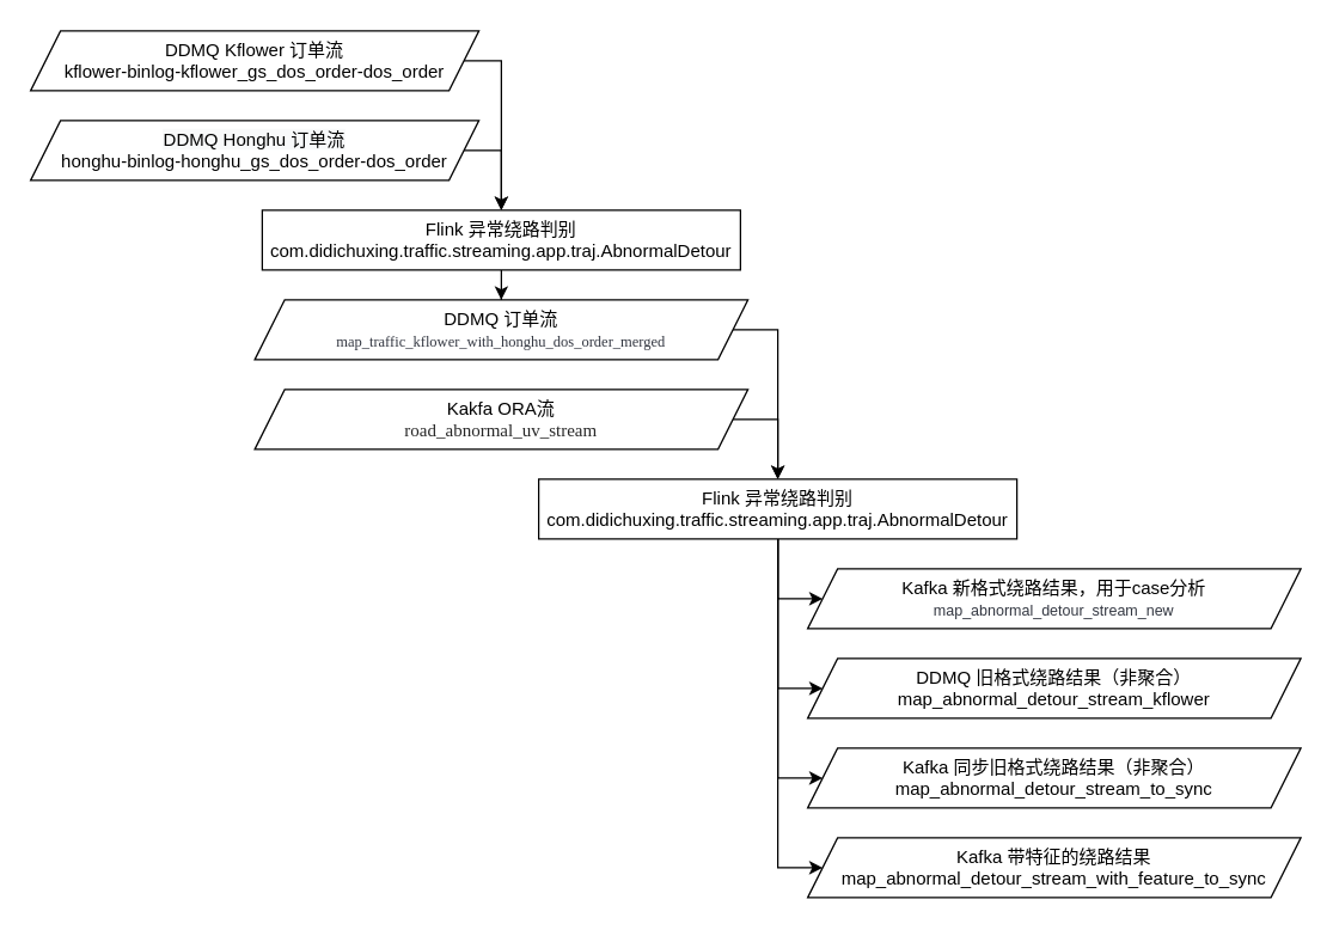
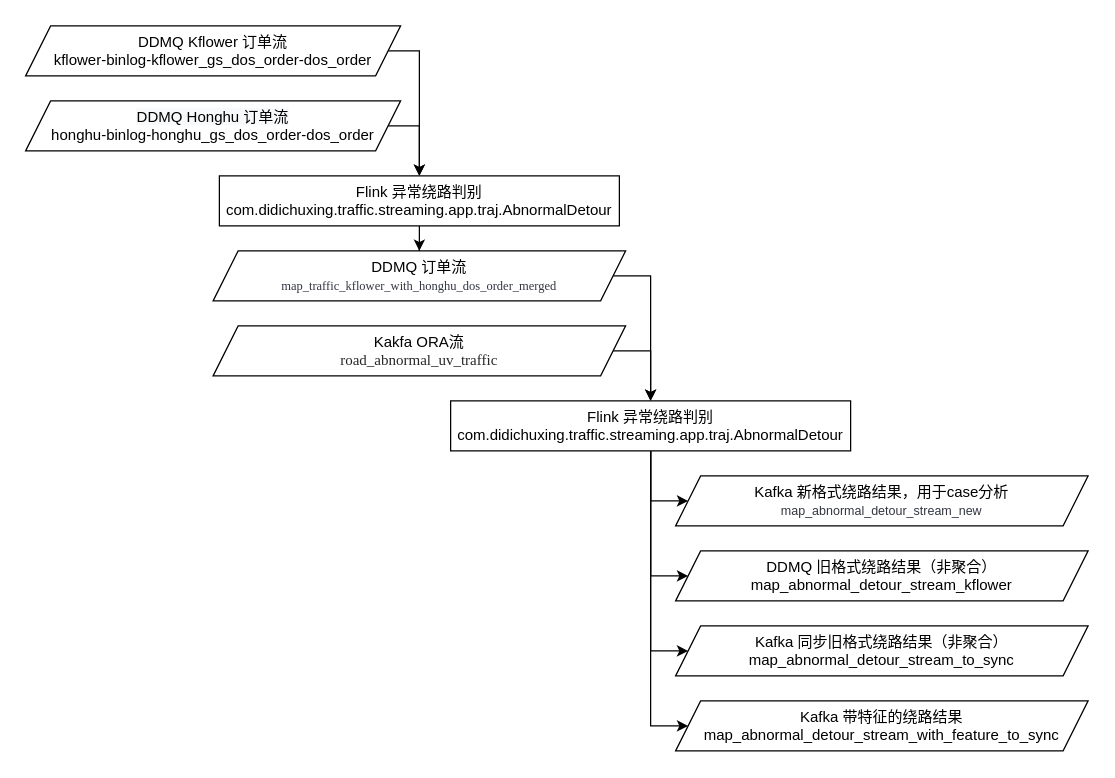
  <mxCell id="0" />
  <mxCell id="1" parent="0" />
  <mxCell id="2" style="edgeStyle=orthogonalEdgeStyle;rounded=0;orthogonalLoop=1;jettySize=auto;html=1;entryX=0.5;entryY=0;entryDx=0;entryDy=0;fontSize=12;exitX=1;exitY=0.5;exitDx=0;exitDy=0;" edge="1" parent="1" source="3" target="10"><mxGeometry relative="1" as="geometry"><Array as="points"><mxPoint x="520" y="220" /><mxPoint x="520" y="320" /></Array></mxGeometry></mxCell>
  <mxCell id="3" value="&lt;font style=&quot;&quot;&gt;DDMQ 订单流&lt;br&gt;&lt;span style=&quot;color: rgb(50, 54, 64); font-family: PingFangSC; text-align: start; background-color: rgb(255, 255, 255);&quot;&gt;&lt;font style=&quot;font-size: 10px;&quot;&gt;map_traffic_kflower_with_honghu_dos_order_merged&lt;/font&gt;&lt;/span&gt;&lt;/font&gt;" style="shape=parallelogram;perimeter=parallelogramPerimeter;whiteSpace=wrap;html=1;fixedSize=1;" vertex="1" parent="1"><mxGeometry x="170" y="200" width="330" height="40" as="geometry" /></mxCell>
  <mxCell id="4" style="edgeStyle=orthogonalEdgeStyle;rounded=0;orthogonalLoop=1;jettySize=auto;html=1;entryX=0.5;entryY=0;entryDx=0;entryDy=0;fontSize=12;exitX=1;exitY=0.5;exitDx=0;exitDy=0;" edge="1" parent="1" source="5" target="10"><mxGeometry relative="1" as="geometry"><Array as="points"><mxPoint x="520" y="280" /><mxPoint x="520" y="320" /></Array></mxGeometry></mxCell>
- <mxCell id="5" value="&lt;font style=&quot;&quot;&gt;Kakfa ORA流&lt;br&gt;&lt;span style=&quot;color: rgba(0, 0, 0, 0.85); font-family: PingFangSC-Regular; text-align: start; background-color: rgb(255, 255, 255);&quot;&gt;&lt;font style=&quot;font-size: 12px;&quot;&gt;road_abnormal_uv_stream&lt;/font&gt;&lt;/span&gt;&lt;br&gt;&lt;/font&gt;" style="shape=parallelogram;perimeter=parallelogramPerimeter;whiteSpace=wrap;html=1;fixedSize=1;" vertex="1" parent="1"><mxGeometry x="170" y="260" width="330" height="40" as="geometry" /></mxCell>
+ <mxCell id="5" value="&lt;font style=&quot;&quot;&gt;Kakfa ORA流&lt;br&gt;&lt;span style=&quot;color: rgba(0, 0, 0, 0.85); font-family: PingFangSC-Regular; text-align: start; background-color: rgb(255, 255, 255);&quot;&gt;&lt;font style=&quot;font-size: 12px;&quot;&gt;road_abnormal_uv_traffic&lt;/font&gt;&lt;/span&gt;&lt;br&gt;&lt;/font&gt;" style="shape=parallelogram;perimeter=parallelogramPerimeter;whiteSpace=wrap;html=1;fixedSize=1;" vertex="1" parent="1"><mxGeometry x="170" y="260" width="330" height="40" as="geometry" /></mxCell>
  <mxCell id="6" style="edgeStyle=orthogonalEdgeStyle;rounded=0;orthogonalLoop=1;jettySize=auto;html=1;exitX=0.5;exitY=1;exitDx=0;exitDy=0;entryX=0;entryY=0.5;entryDx=0;entryDy=0;fontFamily=Helvetica;fontSize=12;" edge="1" parent="1" source="10" target="11"><mxGeometry relative="1" as="geometry"><Array as="points"><mxPoint x="520" y="400" /></Array></mxGeometry></mxCell>
  <mxCell id="7" style="edgeStyle=orthogonalEdgeStyle;rounded=0;orthogonalLoop=1;jettySize=auto;html=1;entryX=0;entryY=0.5;entryDx=0;entryDy=0;fontFamily=Helvetica;fontSize=12;" edge="1" parent="1" source="10" target="12"><mxGeometry relative="1" as="geometry"><Array as="points"><mxPoint x="520" y="460" /></Array></mxGeometry></mxCell>
  <mxCell id="8" style="edgeStyle=orthogonalEdgeStyle;rounded=0;orthogonalLoop=1;jettySize=auto;html=1;entryX=0;entryY=0.5;entryDx=0;entryDy=0;fontFamily=Helvetica;fontSize=12;" edge="1" parent="1" source="10" target="13"><mxGeometry relative="1" as="geometry"><Array as="points"><mxPoint x="520" y="520" /></Array></mxGeometry></mxCell>
  <mxCell id="9" style="edgeStyle=orthogonalEdgeStyle;rounded=0;orthogonalLoop=1;jettySize=auto;html=1;entryX=0;entryY=0.5;entryDx=0;entryDy=0;fontFamily=Helvetica;fontSize=12;" edge="1" parent="1" source="10" target="14"><mxGeometry relative="1" as="geometry"><Array as="points"><mxPoint x="520" y="580" /></Array></mxGeometry></mxCell>
  <mxCell id="10" value="Flink 异常绕路判别&lt;br&gt;com.didichuxing.traffic.streaming.app.traj.AbnormalDetour" style="rounded=0;whiteSpace=wrap;html=1;fontSize=12;" vertex="1" parent="1"><mxGeometry x="360" y="320" width="320" height="40" as="geometry" /></mxCell>
  <mxCell id="11" value="&lt;font style=&quot;&quot;&gt;Kafka 新格式绕路结果，用于case分析&lt;br&gt;&lt;span style=&quot;color: rgb(50, 54, 64); font-size: 10px; text-align: start;&quot;&gt;map_abnormal_detour_stream_new&lt;/span&gt;&lt;br&gt;&lt;/font&gt;" style="shape=parallelogram;perimeter=parallelogramPerimeter;whiteSpace=wrap;html=1;fixedSize=1;" vertex="1" parent="1"><mxGeometry x="540" y="380" width="330" height="40" as="geometry" /></mxCell>
  <mxCell id="12" value="&lt;font style=&quot;&quot;&gt;DDMQ 旧格式绕路结果（非聚合）&lt;br&gt;map_abnormal_detour_stream_kflower&lt;br&gt;&lt;/font&gt;" style="shape=parallelogram;perimeter=parallelogramPerimeter;whiteSpace=wrap;html=1;fixedSize=1;" vertex="1" parent="1"><mxGeometry x="540" y="440" width="330" height="40" as="geometry" /></mxCell>
  <mxCell id="13" value="&lt;font style=&quot;&quot;&gt;Kafka 同步旧格式绕路结果（非聚合）&lt;br&gt;map_abnormal_detour_stream_to_sync&lt;br&gt;&lt;/font&gt;" style="shape=parallelogram;perimeter=parallelogramPerimeter;whiteSpace=wrap;html=1;fixedSize=1;" vertex="1" parent="1"><mxGeometry x="540" y="500" width="330" height="40" as="geometry" /></mxCell>
  <mxCell id="14" value="&lt;font style=&quot;&quot;&gt;Kafka 带特征的绕路结果&lt;br&gt;map_abnormal_detour_stream_with_feature_to_sync&lt;br&gt;&lt;/font&gt;" style="shape=parallelogram;perimeter=parallelogramPerimeter;whiteSpace=wrap;html=1;fixedSize=1;" vertex="1" parent="1"><mxGeometry x="540" y="560" width="330" height="40" as="geometry" /></mxCell>
  <mxCell id="15" style="edgeStyle=orthogonalEdgeStyle;rounded=0;orthogonalLoop=1;jettySize=auto;html=1;entryX=0.5;entryY=0;entryDx=0;entryDy=0;fontFamily=Helvetica;fontSize=12;" edge="1" parent="1" source="16" target="3"><mxGeometry relative="1" as="geometry" /></mxCell>
  <mxCell id="16" value="Flink 异常绕路判别&lt;br&gt;com.didichuxing.traffic.streaming.app.traj.AbnormalDetour" style="rounded=0;whiteSpace=wrap;html=1;fontSize=12;" vertex="1" parent="1"><mxGeometry x="175" y="140" width="320" height="40" as="geometry" /></mxCell>
  <mxCell id="17" style="edgeStyle=orthogonalEdgeStyle;rounded=0;orthogonalLoop=1;jettySize=auto;html=1;exitX=1;exitY=0.5;exitDx=0;exitDy=0;entryX=0.5;entryY=0;entryDx=0;entryDy=0;fontFamily=Helvetica;fontSize=12;" edge="1" parent="1" source="18" target="16"><mxGeometry relative="1" as="geometry"><Array as="points"><mxPoint x="335" y="40" /></Array></mxGeometry></mxCell>
  <mxCell id="18" value="&lt;font style=&quot;&quot;&gt;DDMQ Kflower 订单流&lt;br&gt;kflower-binlog-kflower_gs_dos_order-dos_order&lt;br&gt;&lt;/font&gt;" style="shape=parallelogram;perimeter=parallelogramPerimeter;whiteSpace=wrap;html=1;fixedSize=1;" vertex="1" parent="1"><mxGeometry x="20" y="20" width="300" height="40" as="geometry" /></mxCell>
  <mxCell id="19" style="edgeStyle=orthogonalEdgeStyle;rounded=0;orthogonalLoop=1;jettySize=auto;html=1;exitX=1;exitY=0.5;exitDx=0;exitDy=0;fontFamily=Helvetica;fontSize=12;entryX=0.5;entryY=0;entryDx=0;entryDy=0;" edge="1" parent="1" source="20" target="16"><mxGeometry relative="1" as="geometry"><mxPoint x="340" y="140" as="targetPoint" /><Array as="points"><mxPoint x="335" y="100" /></Array></mxGeometry></mxCell>
  <mxCell id="20" value="&lt;div style=&quot;text-align: center;&quot;&gt;&lt;span style=&quot;text-align: start; background-color: rgb(248, 249, 250);&quot;&gt;DDMQ Honghu 订单流&lt;/span&gt;&lt;/div&gt;&lt;div style=&quot;text-align: start;&quot;&gt;&lt;span style=&quot;background-color: initial;&quot;&gt;honghu-binlog-honghu_gs_dos_order-dos_order&lt;/span&gt;&lt;/div&gt;" style="shape=parallelogram;perimeter=parallelogramPerimeter;whiteSpace=wrap;html=1;fixedSize=1;" vertex="1" parent="1"><mxGeometry x="20" y="80" width="300" height="40" as="geometry" /></mxCell>
